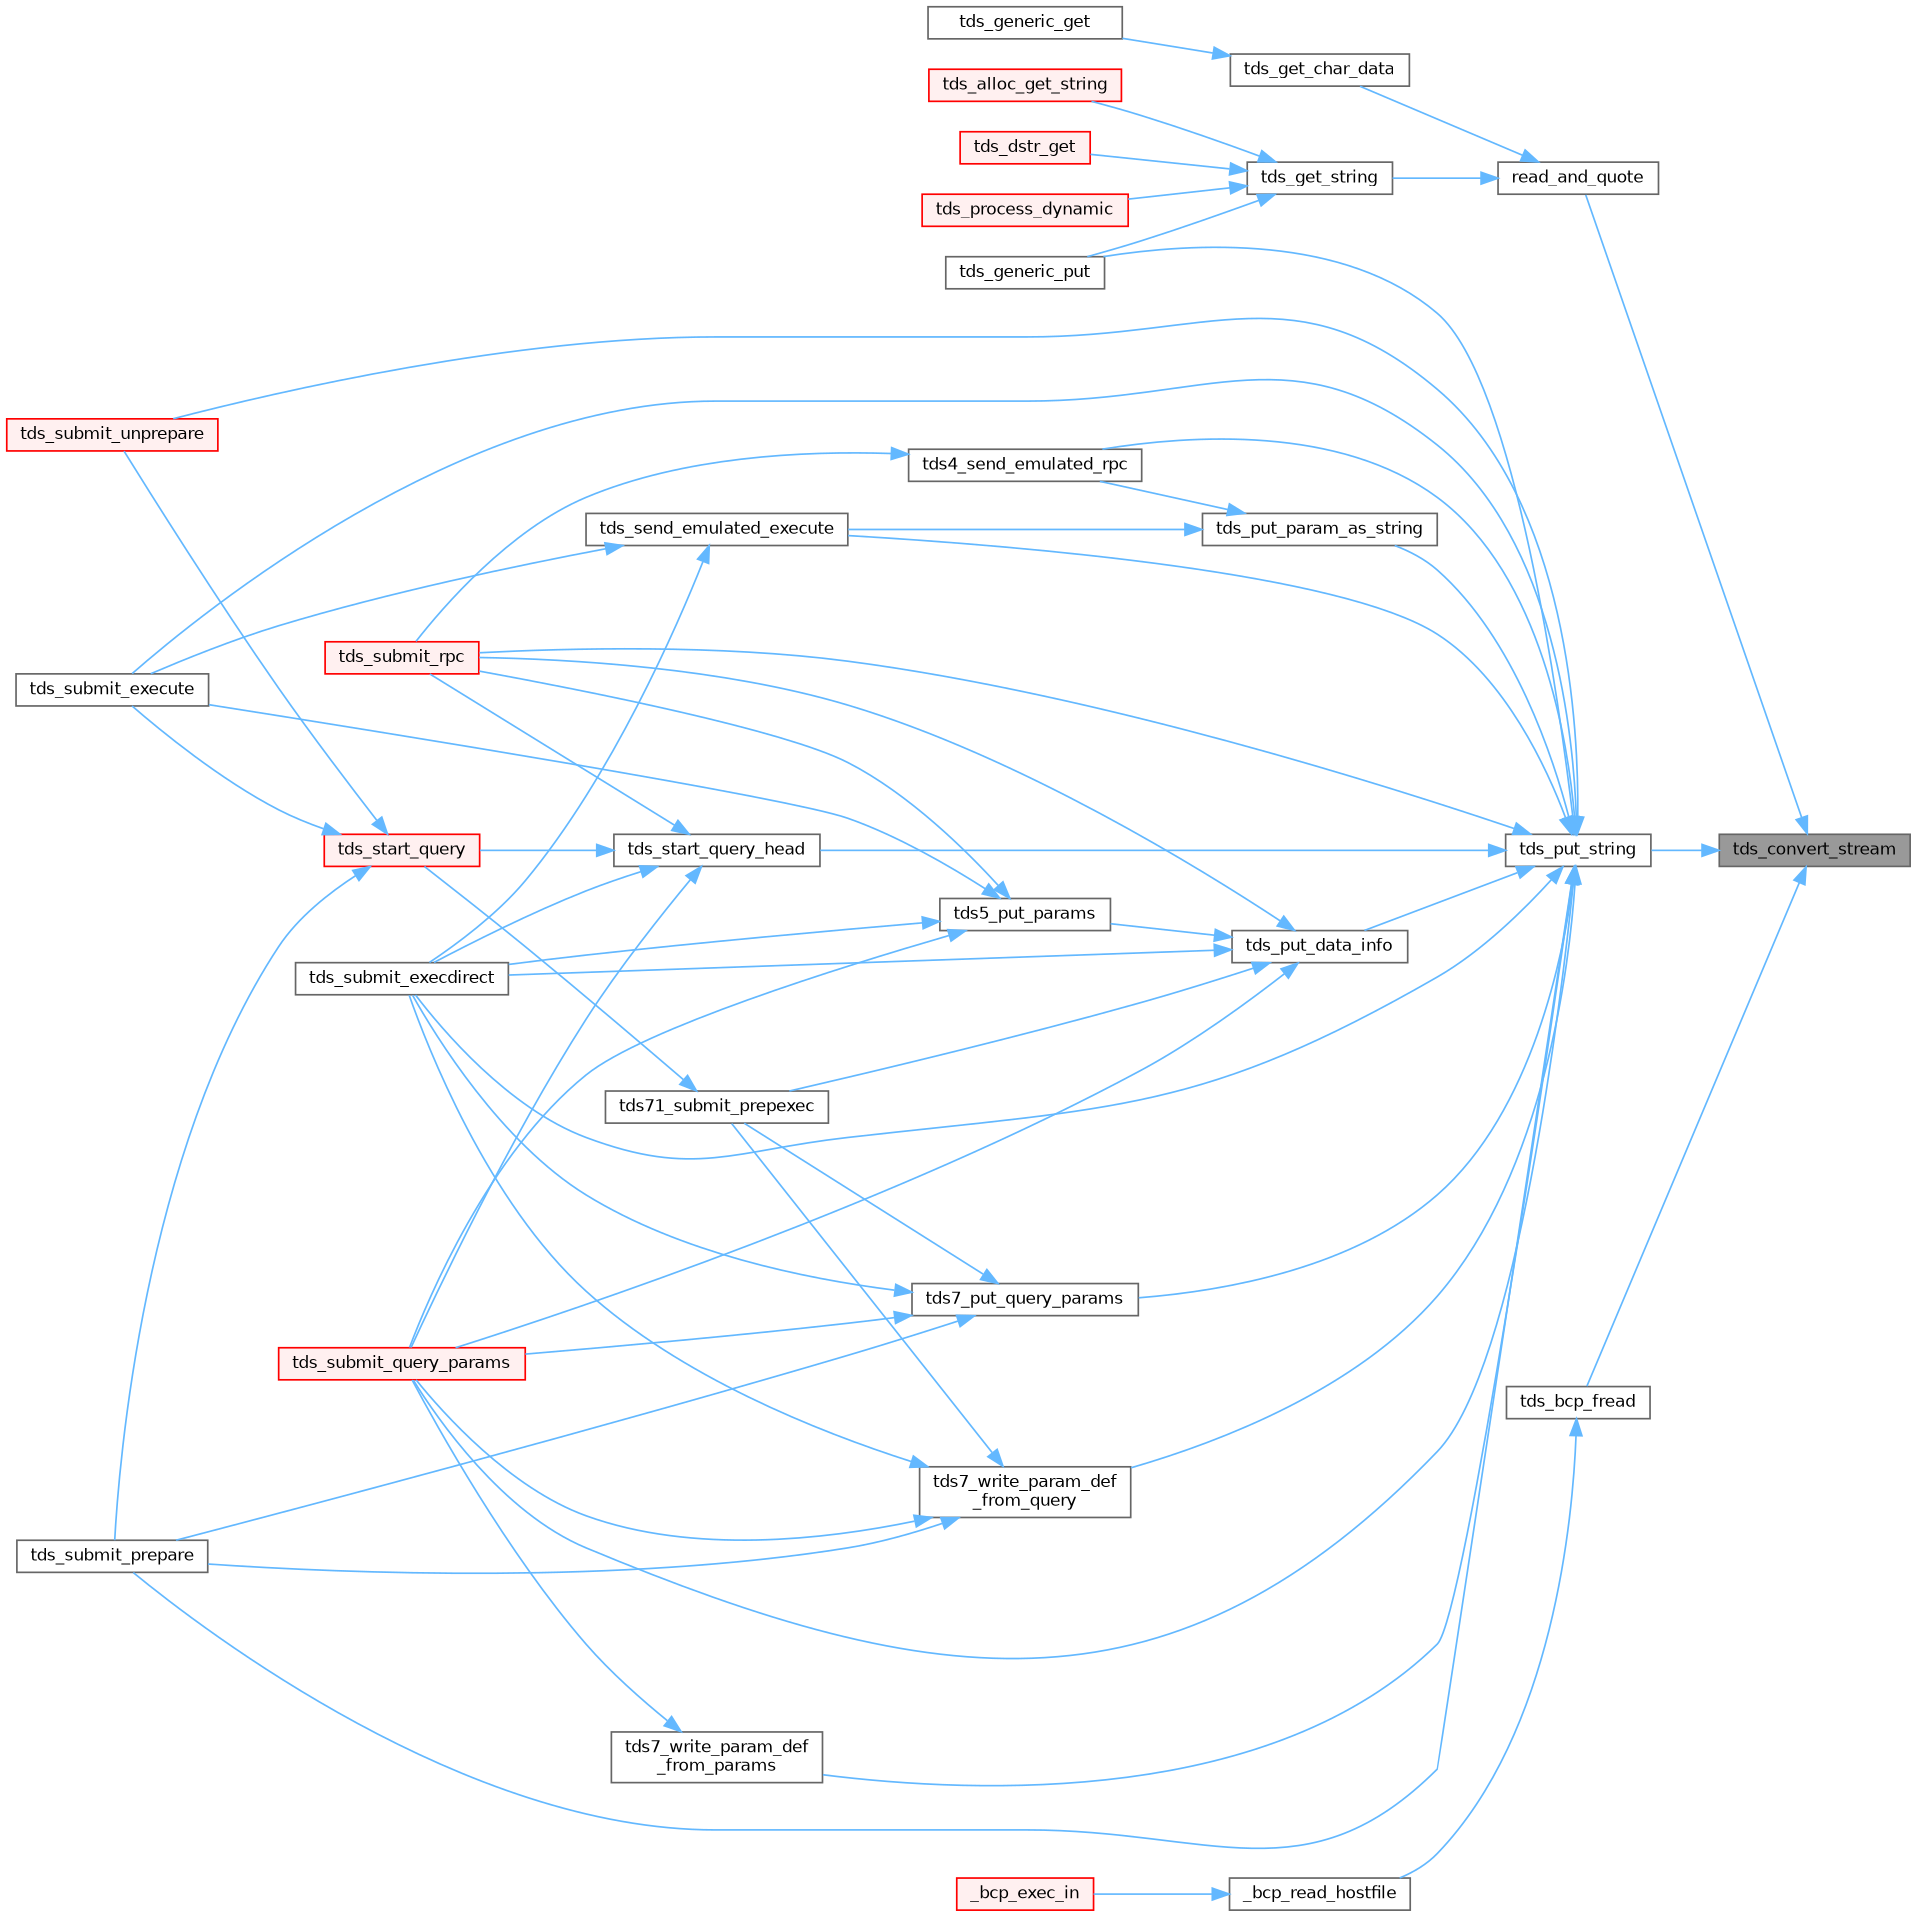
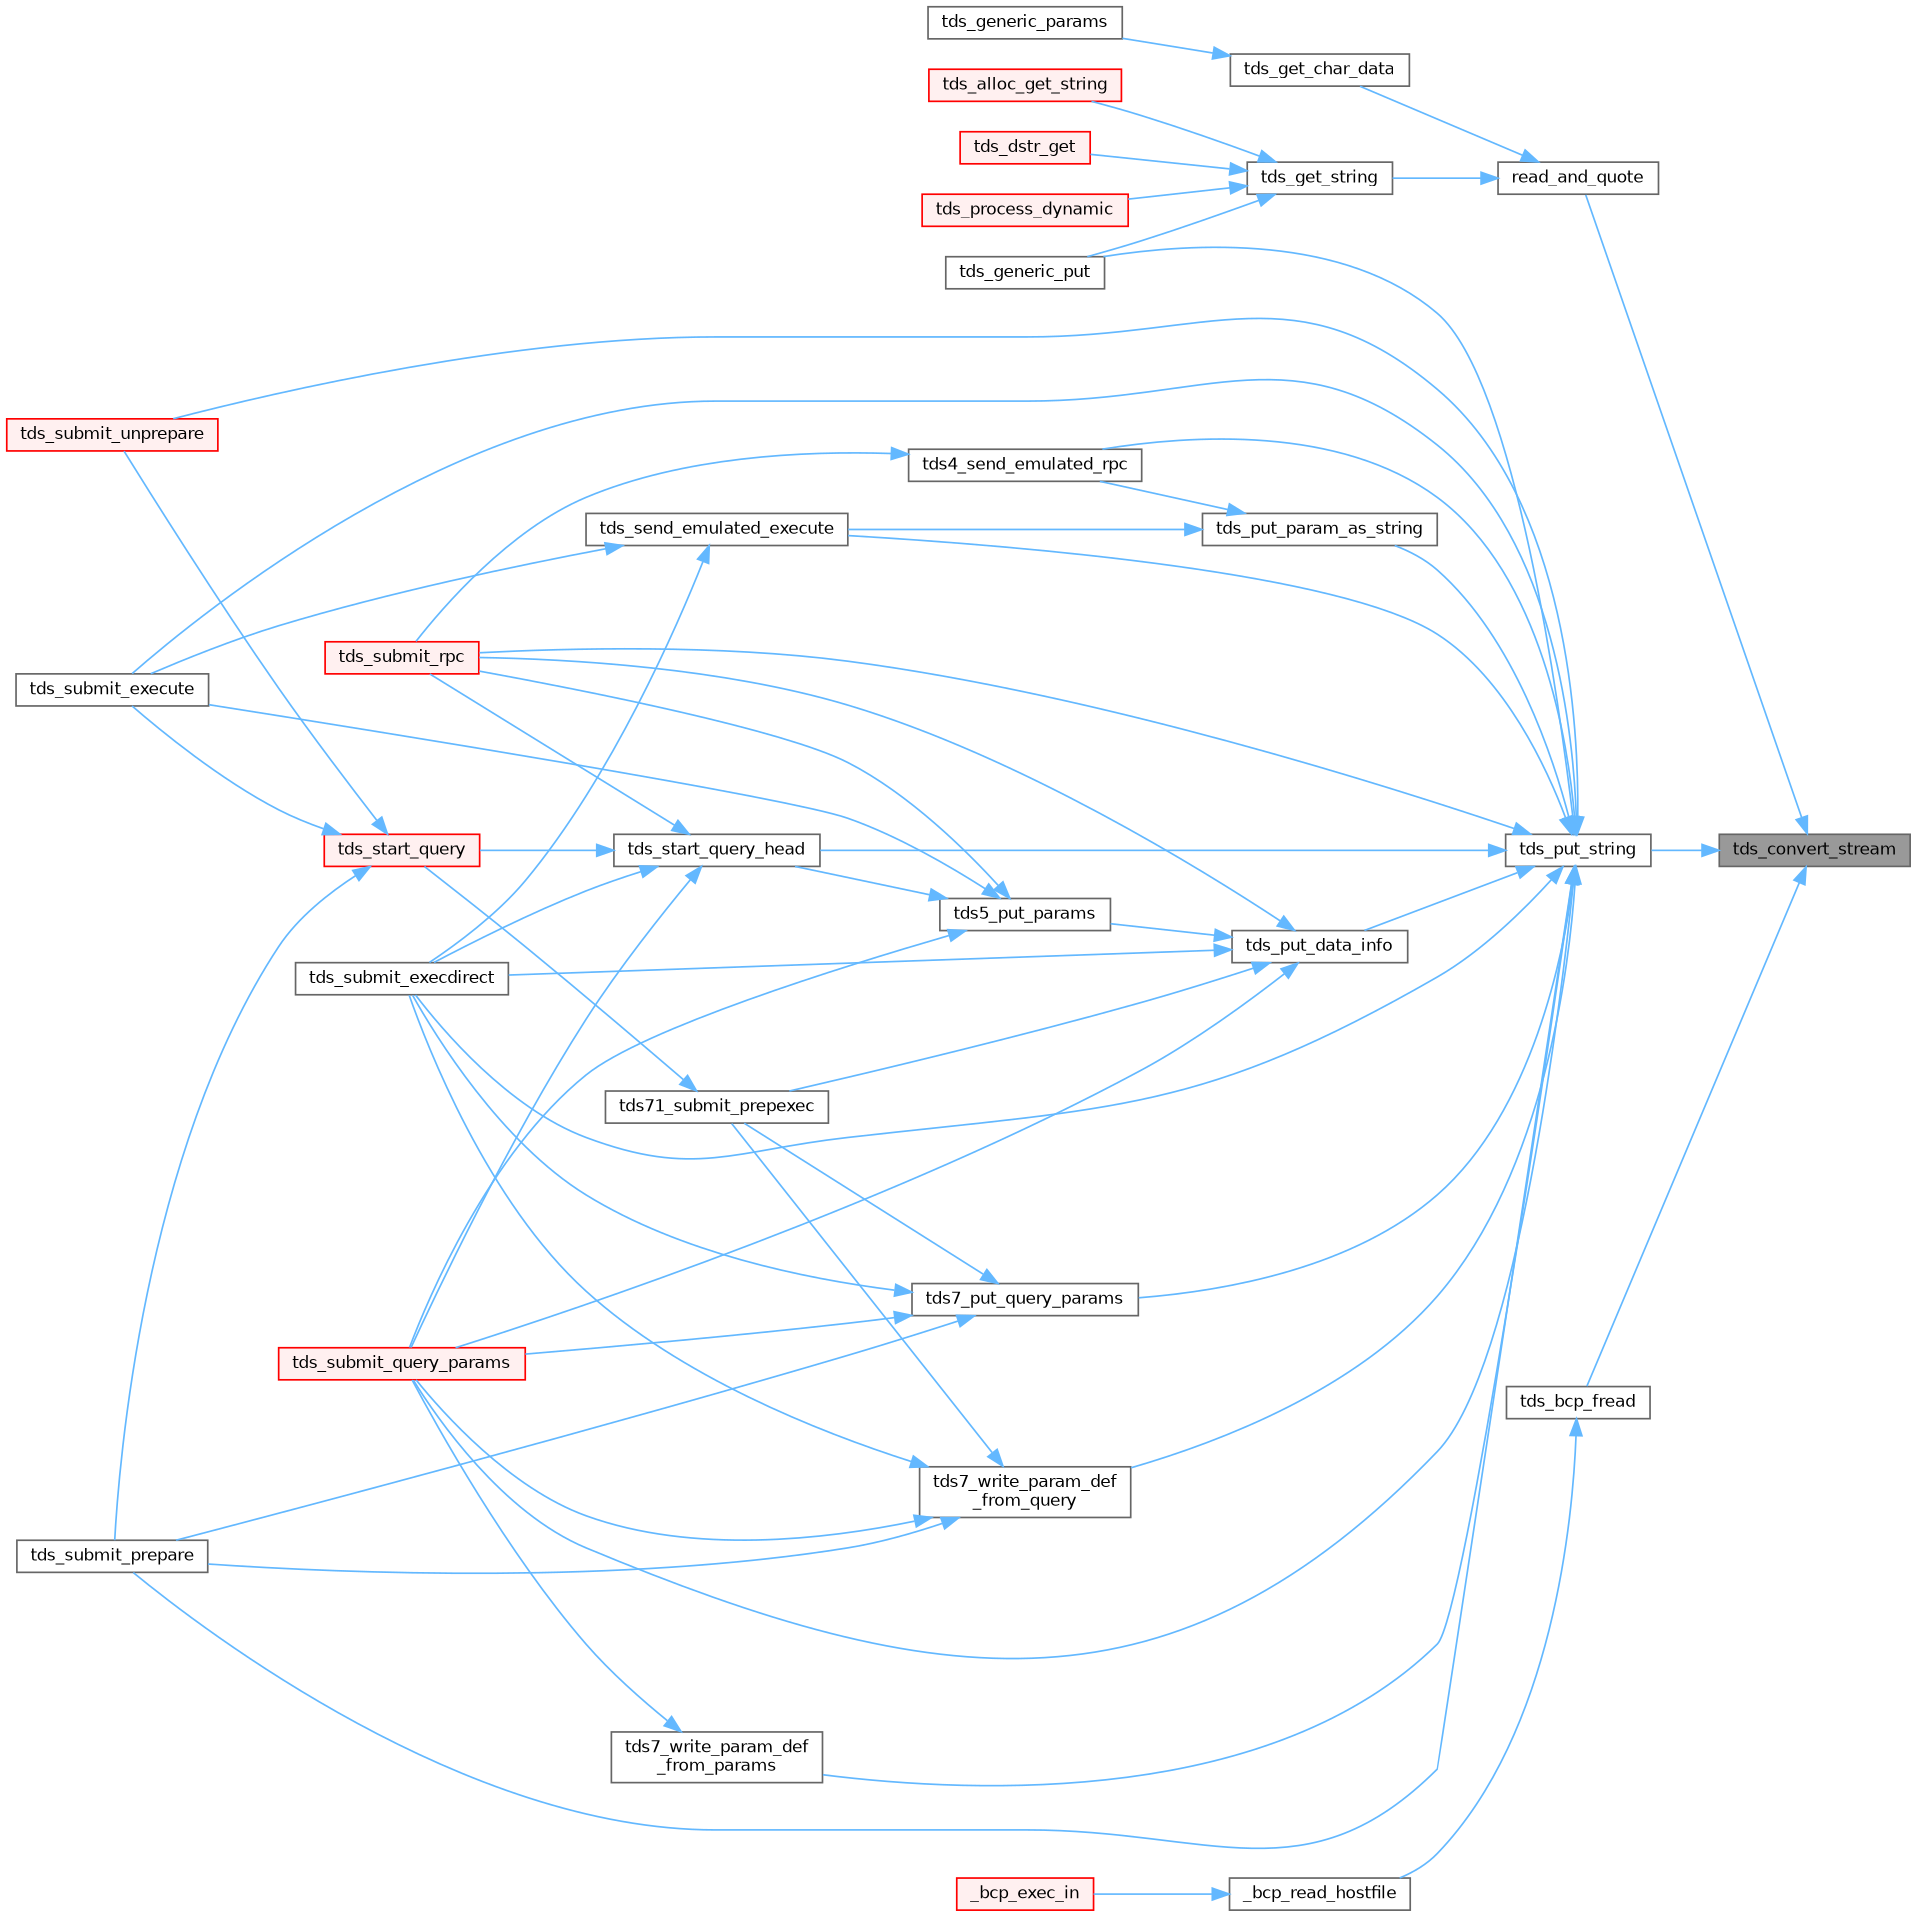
  digraph {
    rankdir=RL
    node [color=grey40 fillcolor=white fontname=Helvetica fontsize=10 shape=box style=filled]
    edge [color=steelblue1 dir=back fontname=Helvetica fontsize=10 labelfontname=Helvetica labelfontsize=10 style=solid]
    n1 [color=gray40 fillcolor=grey60 fontcolor=black height=0.2 label=tds_convert_stream width=0.4]
    n2 [height=0.2 label=read_and_quote width=0.4]
    n3 [height=0.2 label=tds_bcp_fread width=0.4]
    n4 [height=0.2 label=tds_put_string width=0.4]
    n5 [height=0.2 label=tds_get_char_data width=0.4]
    n6 [height=0.2 label=tds_get_string width=0.4]
    n7 [height=0.2 label=_bcp_read_hostfile width=0.4]
    n8 [height=0.2 label=tds_generic_put width=0.4]
    n9 [height=0.2 label=tds4_send_emulated_rpc width=0.4]
    n10 [color=red fillcolor="#FFF0F0" height=0.2 label=tds_submit_rpc width=0.4]
    n11 [height=0.2 label=tds7_put_query_params width=0.4]
    n12 [height=0.2 label=tds_submit_execdirect width=0.4]
    n13 [height=0.2 label=tds_submit_prepare width=0.4]
    n14 [color=red fillcolor="#FFF0F0" height=0.2 label=tds_submit_query_params width=0.4]
    n15 [height=0.2 label="tds7_write_param_def\l_from_params" width=0.4]
    n16 [height=0.2 label="tds7_write_param_def\l_from_query" width=0.4]
    n17 [height=0.2 label=tds_put_data_info width=0.4]
    n18 [height=0.2 label=tds_submit_execute width=0.4]
    n19 [height=0.2 label=tds_put_param_as_string width=0.4]
    n20 [height=0.2 label=tds_send_emulated_execute width=0.4]
    n21 [height=0.2 label=tds_start_query_head width=0.4]
    n22 [color=red fillcolor="#FFF0F0" height=0.2 label=tds_submit_unprepare width=0.4]
-   n23 [height=0.2 label=tds_generic_get width=0.4]
+   n23 [height=0.2 label=tds_generic_params width=0.4]
    n24 [color=red fillcolor="#FFF0F0" height=0.2 label=tds_alloc_get_string width=0.4]
    n25 [color=red fillcolor="#FFF0F0" height=0.2 label=tds_dstr_get width=0.4]
    n26 [color=red fillcolor="#FFF0F0" height=0.2 label=tds_process_dynamic width=0.4]
    n27 [color=red fillcolor="#FFF0F0" height=0.2 label=_bcp_exec_in width=0.4]
    n28 [height=0.2 label=tds71_submit_prepexec width=0.4]
    n29 [height=0.2 label=tds5_put_params width=0.4]
    n30 [color=red fillcolor="#FFF0F0" height=0.2 label=tds_start_query width=0.4]
    n1 -> n2
    n1 -> n3
    n1 -> n4
    n2 -> n5
    n2 -> n6
    n3 -> n7
    n4 -> n8
    n4 -> n9
    n4 -> n10
    n4 -> n11
    n4 -> n12
    n4 -> n13
    n4 -> n14
    n4 -> n15
    n4 -> n16
    n4 -> n17
    n4 -> n18
    n4 -> n19
    n4 -> n20
    n4 -> n21
    n4 -> n22
    n5 -> n23
    n6 -> n8
    n6 -> n24
    n6 -> n25
    n6 -> n26
    n7 -> n27
    n9 -> n10
    n11 -> n12
    n11 -> n13
    n11 -> n14
    n11 -> n28
    n15 -> n14
    n16 -> n12
    n16 -> n13
    n16 -> n14
    n16 -> n28
    n17 -> n10
    n17 -> n12
    n17 -> n14
    n17 -> n28
    n17 -> n29
    n19 -> n9
    n19 -> n20
    n20 -> n12
    n20 -> n18
    n21 -> n10
    n21 -> n12
    n21 -> n14
    n21 -> n30
    n28 -> n30
    n29 -> n10
-   n29 -> n12
+   n29 -> n21
    n29 -> n14
    n29 -> n18
    n30 -> n13
    n30 -> n18
    n30 -> n22
  }
